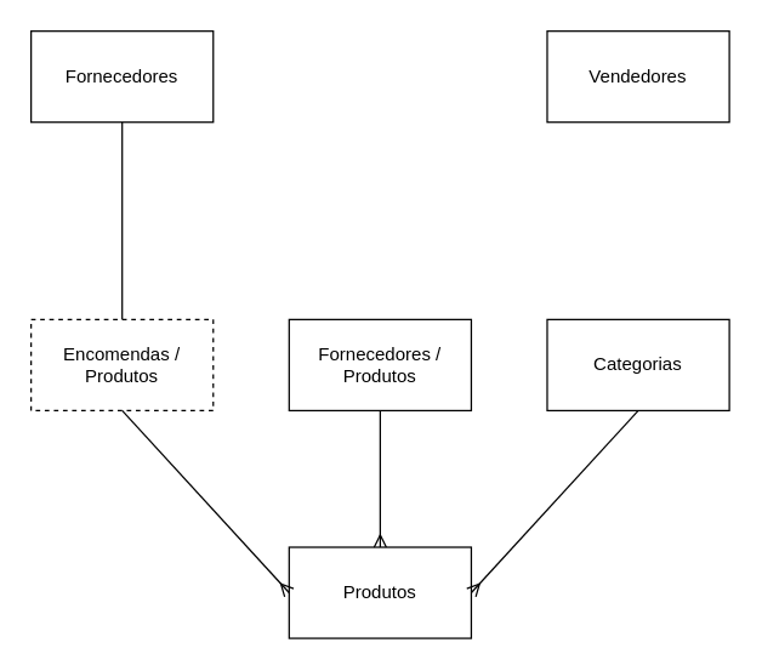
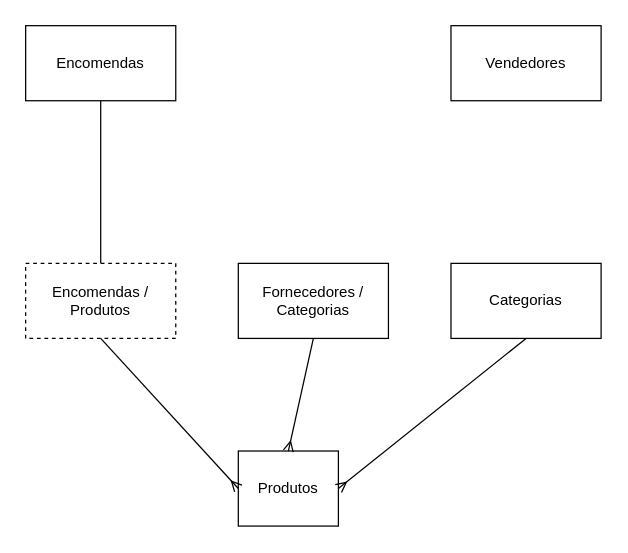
  <mxCell id="0" />
  <mxCell id="1" parent="0" />
  <mxCell id="2" value="Categorias" style="rounded=0;whiteSpace=wrap;html=1;" vertex="1" parent="1"><mxGeometry x="360" y="210" width="120" height="60" as="geometry" /></mxCell>
  <mxCell id="3" value="Encomendas / Produtos" style="rounded=0;whiteSpace=wrap;html=1;dashed=1;" vertex="1" parent="1"><mxGeometry x="20" y="210" width="120" height="60" as="geometry" /></mxCell>
- <mxCell id="4" value="Fornecedores / Produtos" style="rounded=0;whiteSpace=wrap;html=1;" vertex="1" parent="1"><mxGeometry x="190" y="210" width="120" height="60" as="geometry" /></mxCell>
- <mxCell id="5" value="Produtos" style="rounded=0;whiteSpace=wrap;html=1;" vertex="1" parent="1"><mxGeometry x="190" y="360" width="120" height="60" as="geometry" /></mxCell>
+ <mxCell id="4" value="Fornecedores / Categorias" style="rounded=0;whiteSpace=wrap;html=1;" vertex="1" parent="1"><mxGeometry x="190" y="210" width="120" height="60" as="geometry" /></mxCell>
+ <mxCell id="5" value="Produtos" style="rounded=0;whiteSpace=wrap;html=1;" vertex="1" parent="1"><mxGeometry x="190" y="360" width="80" height="60" as="geometry" /></mxCell>
  <mxCell id="6" value="Vendedores" style="rounded=0;whiteSpace=wrap;html=1;" vertex="1" parent="1"><mxGeometry x="360" y="20" width="120" height="60" as="geometry" /></mxCell>
  <mxCell id="7" value="" style="fontSize=12;html=1;endArrow=none;endFill=0;exitX=0.5;exitY=1;exitDx=0;exitDy=0;entryX=0.5;entryY=0;entryDx=0;entryDy=0;" edge="1" parent="1" source="8" target="3"><mxGeometry width="100" height="100" relative="1" as="geometry"><mxPoint x="79" y="100" as="sourcePoint" /><mxPoint x="79" y="210" as="targetPoint" /></mxGeometry></mxCell>
- <mxCell id="8" value="Fornecedores" style="rounded=0;whiteSpace=wrap;html=1;" vertex="1" parent="1"><mxGeometry x="20" y="20" width="120" height="60" as="geometry" /></mxCell>
+ <mxCell id="8" value="Encomendas" style="rounded=0;whiteSpace=wrap;html=1;" vertex="1" parent="1"><mxGeometry x="20" y="20" width="120" height="60" as="geometry" /></mxCell>
  <mxCell id="9" value="" style="fontSize=12;html=1;endArrow=ERmany;entryX=0;entryY=0.5;entryDx=0;entryDy=0;exitX=0.5;exitY=1;exitDx=0;exitDy=0;" edge="1" parent="1" source="3" target="5"><mxGeometry width="100" height="100" relative="1" as="geometry"><mxPoint x="20" y="430" as="sourcePoint" /><mxPoint x="120" y="330" as="targetPoint" /></mxGeometry></mxCell>
  <mxCell id="10" value="" style="fontSize=12;html=1;endArrow=ERmany;entryX=0.5;entryY=0;entryDx=0;entryDy=0;exitX=0.5;exitY=1;exitDx=0;exitDy=0;" edge="1" parent="1" source="4" target="5"><mxGeometry width="100" height="100" relative="1" as="geometry"><mxPoint x="270" y="300" as="sourcePoint" /><mxPoint x="370" y="420" as="targetPoint" /></mxGeometry></mxCell>
  <mxCell id="11" value="" style="fontSize=12;html=1;endArrow=ERmany;entryX=1;entryY=0.5;entryDx=0;entryDy=0;exitX=0.5;exitY=1;exitDx=0;exitDy=0;" edge="1" parent="1" source="2" target="5"><mxGeometry width="100" height="100" relative="1" as="geometry"><mxPoint x="490" y="370" as="sourcePoint" /><mxPoint x="380" y="380" as="targetPoint" /></mxGeometry></mxCell>
